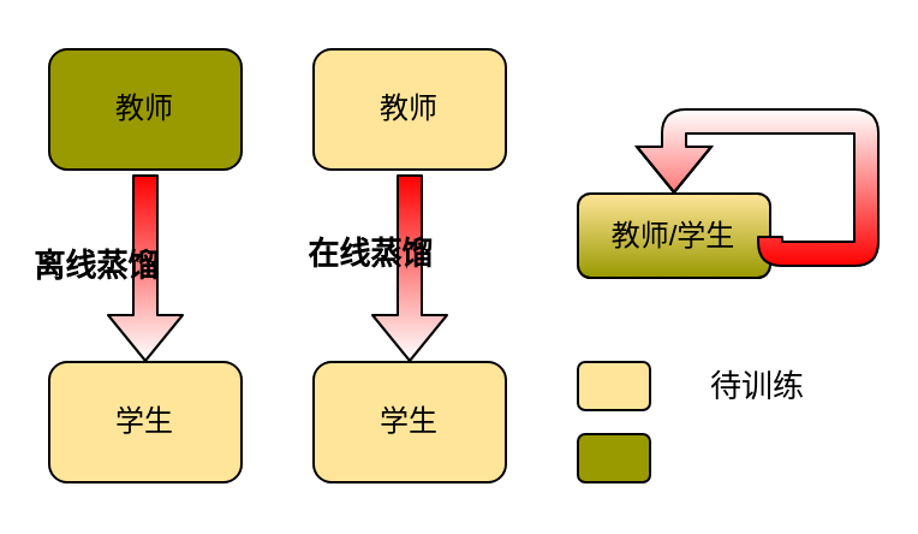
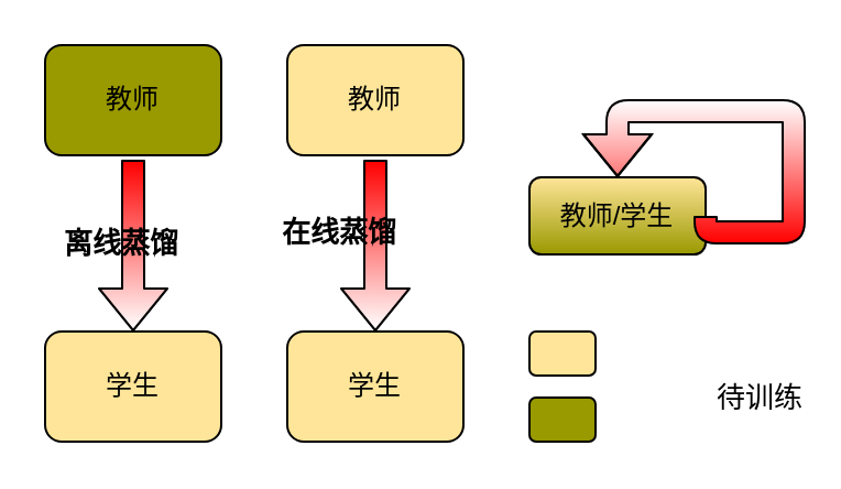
  <mxCell id="0" />
  <mxCell id="1" parent="0" />
  <mxCell id="2" value="教师" style="rounded=1;whiteSpace=wrap;html=1;fillColor=#999900;" vertex="1" parent="1"><mxGeometry x="20" y="20" width="80" height="50" as="geometry" /></mxCell>
  <mxCell id="3" value="学生" style="rounded=1;whiteSpace=wrap;html=1;fillColor=#FFE599;" vertex="1" parent="1"><mxGeometry x="20" y="150" width="80" height="50" as="geometry" /></mxCell>
  <mxCell id="4" value="" style="shape=flexArrow;endArrow=classic;html=1;fillColor=#ffffff;gradientColor=#FF0000;gradientDirection=north;" edge="1" parent="1"><mxGeometry width="50" height="50" relative="1" as="geometry"><mxPoint x="60" y="72" as="sourcePoint" /><mxPoint x="60" y="150" as="targetPoint" /></mxGeometry></mxCell>
  <mxCell id="5" value="教师" style="rounded=1;whiteSpace=wrap;html=1;fillColor=#FFE599;" vertex="1" parent="1"><mxGeometry x="130" y="20" width="80" height="50" as="geometry" /></mxCell>
  <mxCell id="6" value="学生" style="rounded=1;whiteSpace=wrap;html=1;fillColor=#FFE599;" vertex="1" parent="1"><mxGeometry x="130" y="150" width="80" height="50" as="geometry" /></mxCell>
  <mxCell id="7" value="" style="shape=flexArrow;endArrow=classic;html=1;fillColor=#ffffff;gradientColor=#FF0000;gradientDirection=north;" edge="1" parent="1"><mxGeometry width="50" height="50" relative="1" as="geometry"><mxPoint x="170" y="72" as="sourcePoint" /><mxPoint x="170" y="150" as="targetPoint" /></mxGeometry></mxCell>
  <mxCell id="8" value="教师/学生" style="rounded=1;whiteSpace=wrap;html=1;fillColor=#999900;gradientColor=#FFE599;gradientDirection=north;" vertex="1" parent="1"><mxGeometry x="240" y="80" width="80" height="35" as="geometry" /></mxCell>
- <mxCell id="9" value="离线蒸馏" style="text;html=1;strokeColor=none;fillColor=none;align=center;verticalAlign=middle;whiteSpace=wrap;rounded=0;fontStyle=1;fontSize=13;" vertex="1" parent="1"><mxGeometry x="5" y="100" width="70" height="20" as="geometry" /></mxCell>
+ <mxCell id="9" value="离线蒸馏" style="text;html=1;strokeColor=none;fillColor=none;align=center;verticalAlign=middle;whiteSpace=wrap;rounded=0;fontStyle=1;fontSize=13;" vertex="1" parent="1"><mxGeometry x="20" y="100" width="70" height="20" as="geometry" /></mxCell>
  <mxCell id="10" value="在线蒸馏" style="text;html=1;strokeColor=none;fillColor=none;align=center;verticalAlign=middle;whiteSpace=wrap;rounded=0;fontStyle=1;fontSize=13;" vertex="1" parent="1"><mxGeometry x="120" y="95" width="67.5" height="20" as="geometry" /></mxCell>
  <mxCell id="11" style="edgeStyle=orthogonalEdgeStyle;orthogonalLoop=1;jettySize=auto;html=1;exitX=1;exitY=0.5;exitDx=0;exitDy=0;entryX=0.5;entryY=0;entryDx=0;entryDy=0;fillColor=#ffffff;gradientColor=#FF0000;fontSize=11;rounded=1;gradientDirection=south;shape=flexArrow;" edge="1" parent="1" source="8" target="8"><mxGeometry relative="1" as="geometry"><Array as="points"><mxPoint x="360" y="105" /><mxPoint x="360" y="50" /><mxPoint x="280" y="50" /></Array></mxGeometry></mxCell>
  <mxCell id="12" value="" style="rounded=1;whiteSpace=wrap;html=1;fillColor=#FFE599;gradientColor=#FFE599;fontSize=13;" vertex="1" parent="1"><mxGeometry x="240" y="150" width="30" height="20" as="geometry" /></mxCell>
- <mxCell id="13" value="待训练" style="text;html=1;strokeColor=none;fillColor=none;align=center;verticalAlign=middle;whiteSpace=wrap;rounded=0;fontSize=13;" vertex="1" parent="1"><mxGeometry x="290" y="150" width="50" height="20" as="geometry" /></mxCell>
+ <mxCell id="13" value="待训练" style="text;html=1;strokeColor=none;fillColor=none;align=center;verticalAlign=middle;whiteSpace=wrap;rounded=0;fontSize=13;" vertex="1" parent="1"><mxGeometry x="320" y="170" width="50" height="20" as="geometry" /></mxCell>
  <mxCell id="14" value="" style="rounded=1;whiteSpace=wrap;html=1;fontSize=13;fillColor=#999900;" vertex="1" parent="1"><mxGeometry x="240" y="180" width="30" height="20" as="geometry" /></mxCell>
